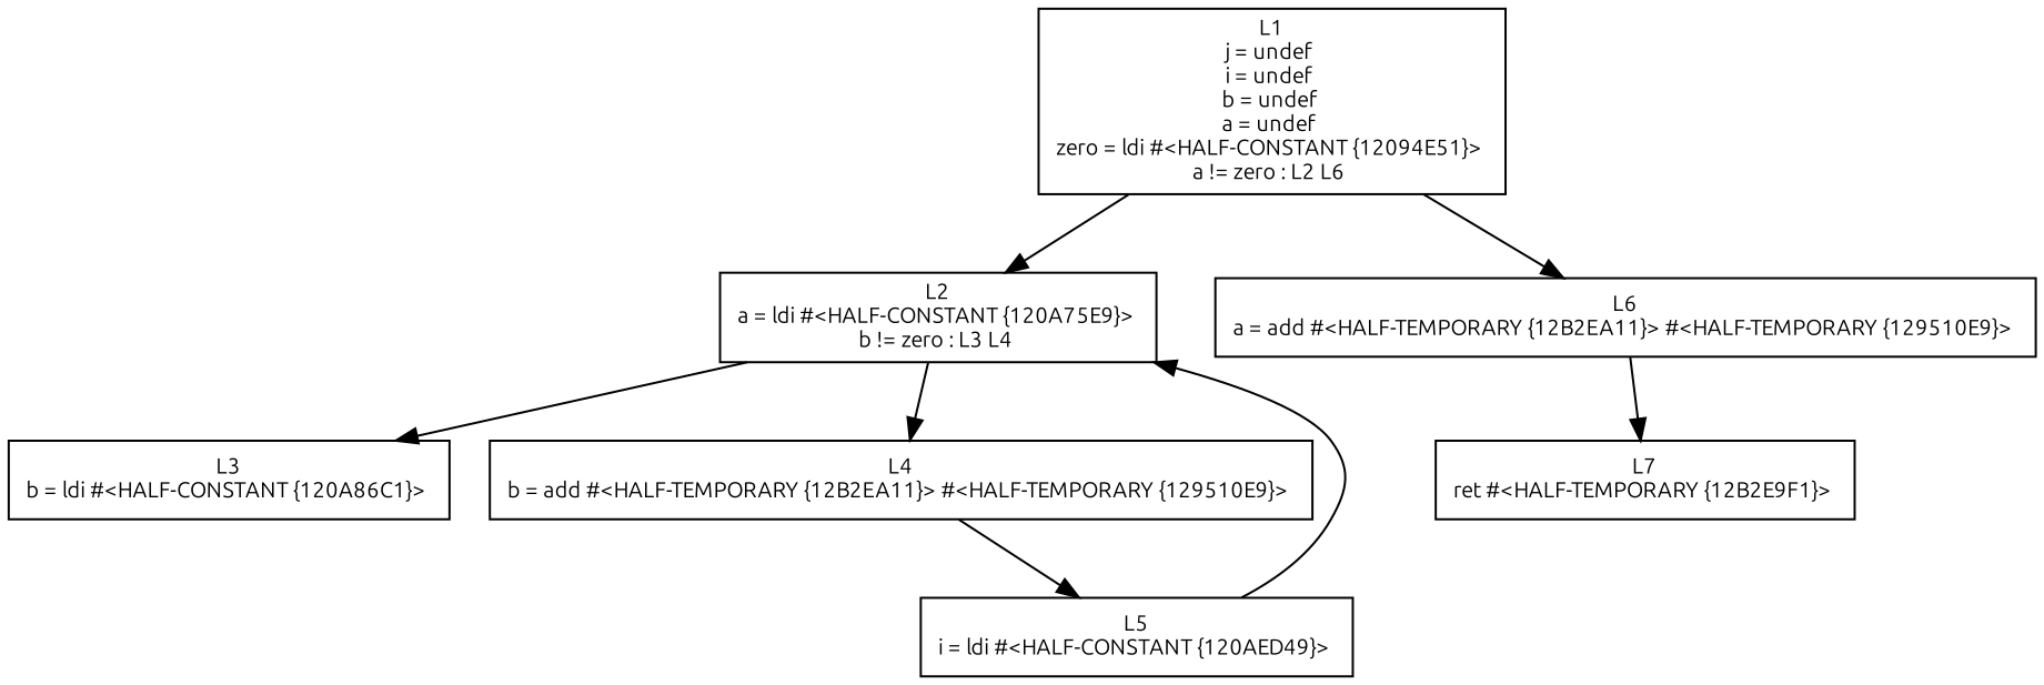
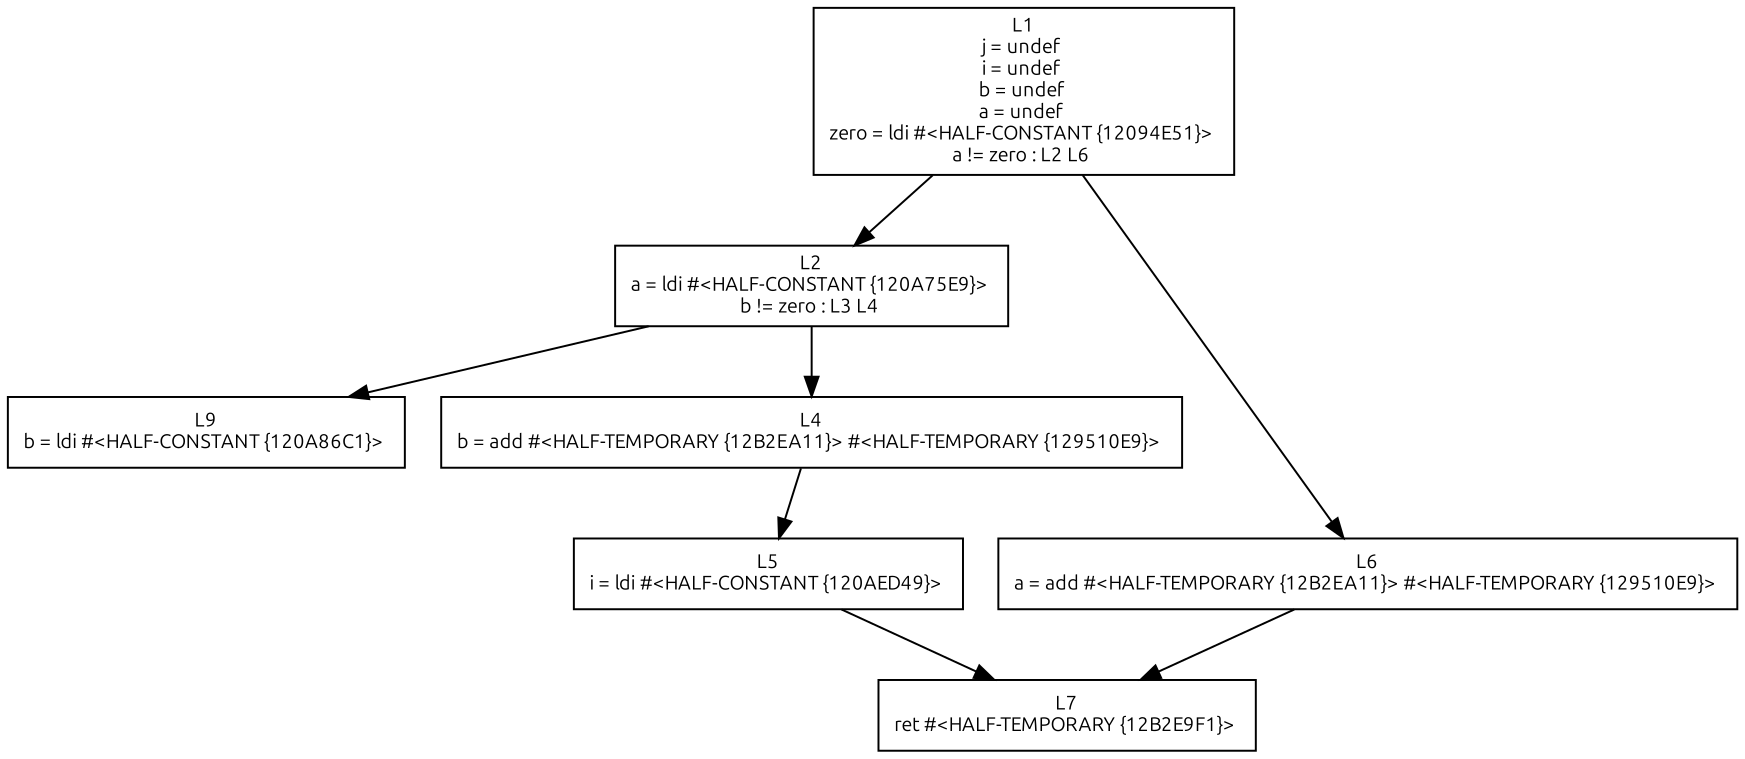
  digraph {
    fontname=Ubuntu
    node [fontname=Ubuntu fontsize=10 shape=box]
    edge [fontname=Ubuntu]
    n1 [label="L1\nj = undef \ni = undef \nb = undef \na = undef \nzero = ldi #<HALF-CONSTANT {12094E51}> \na != zero : L2 L6 \n"]
    n2 [label="L2\na = ldi #<HALF-CONSTANT {120A75E9}> \nb != zero : L3 L4 \n"]
    n3 [label="L6\na = add #<HALF-TEMPORARY {12B2EA11}> #<HALF-TEMPORARY {129510E9}> \n"]
-   n4 [label="L3\nb = ldi #<HALF-CONSTANT {120A86C1}> \n"]
+   n4 [label="L9\nb = ldi #<HALF-CONSTANT {120A86C1}> \n"]
    n5 [label="L4\nb = add #<HALF-TEMPORARY {12B2EA11}> #<HALF-TEMPORARY {129510E9}> \n"]
    n6 [label="L7\nret #<HALF-TEMPORARY {12B2E9F1}> \n"]
    n7 [label="L5\ni = ldi #<HALF-CONSTANT {120AED49}> \n"]
    n1 -> n2
    n1 -> n3
    n2 -> n4
    n2 -> n5
    n3 -> n6
    n5 -> n7
-   n7 -> n2
+   n7 -> n6
  }
